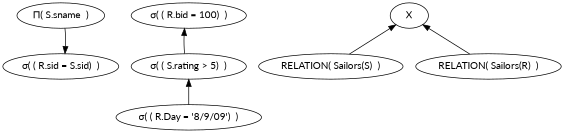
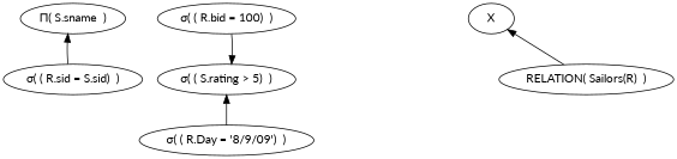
  digraph {
    fontname=Lato
    node [fontname=Lato]
    edge [dir=back fontname=Lato]
    n1 [label="&#928;( S.sname  )"]
    n2 [label="&#963;( ( R.sid = S.sid)  )"]
    n3 [label="&#963;( ( R.bid = 100)  )"]
    n4 [label="&#963;( ( S.rating > 5)  )"]
    n5 [label="&#963;( ( R.Day = '8/9/09')  )"]
    n6 [label=X]
-   n7 [label="RELATION( Sailors(S)  )"]
    n8 [label="RELATION( Sailors(R)  )"]
-   n2 -> n1
-   n3 -> n4
+   n1 -> n2
+   n4 -> n3
    n4 -> n5
-   n6 -> n7
    n6 -> n8
  }
